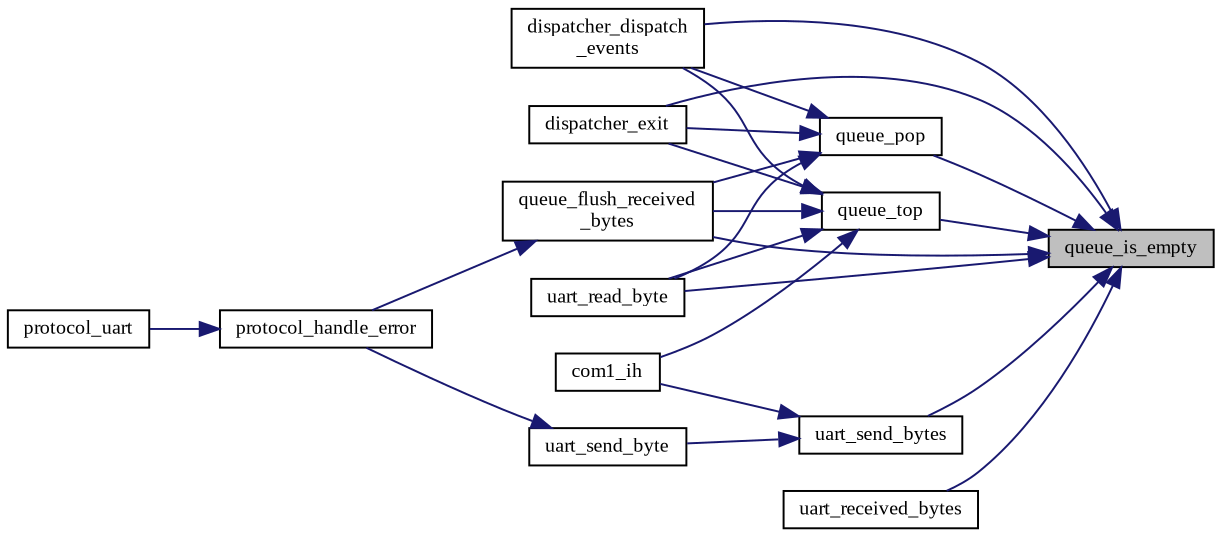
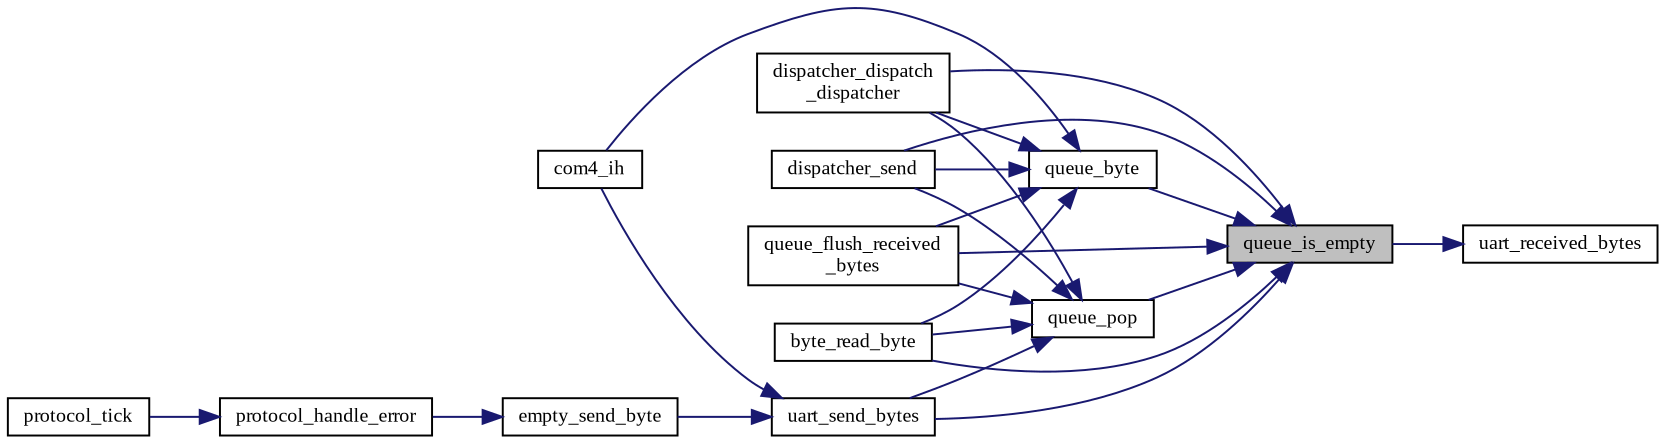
  digraph {
    fontname="Liberation Serif"
    rankdir=RL
    node [color=black fillcolor=white fontname="Liberation Serif" fontsize=10 shape=record style=filled]
    edge [color=midnightblue dir=back fontname="Liberation Serif" fontsize=10 labelfontname=Helvetica labelfontsize=10 style=solid]
    n1 [fillcolor=grey75 fontcolor=black height=0.2 label=queue_is_empty width=0.4]
-   n2 [height=0.2 label="dispatcher_dispatch\l_events" width=0.4]
-   n3 [height=0.2 label=dispatcher_exit width=0.4]
+   n2 [height=0.2 label="dispatcher_dispatch\l_dispatcher" width=0.4]
+   n3 [height=0.2 label=dispatcher_send width=0.4]
    n4 [height=0.2 label=queue_pop width=0.4]
    n5 [height=0.2 label="queue_flush_received\l_bytes" width=0.4]
-   n6 [height=0.2 label=uart_read_byte width=0.4]
+   n6 [height=0.2 label=byte_read_byte width=0.4]
    n7 [height=0.2 label=uart_send_bytes width=0.4]
-   n8 [height=0.2 label=queue_top width=0.4]
+   n8 [height=0.2 label=queue_byte width=0.4]
    n9 [height=0.2 label=uart_received_bytes width=0.4]
    n10 [height=0.2 label=protocol_handle_error width=0.4]
-   n11 [height=0.2 label=com1_ih width=0.4]
-   n12 [height=0.2 label=uart_send_byte width=0.4]
-   n13 [height=0.2 label=protocol_uart width=0.4]
+   n11 [height=0.2 label=com4_ih width=0.4]
+   n12 [height=0.2 label=empty_send_byte width=0.4]
+   n13 [height=0.2 label=protocol_tick width=0.4]
    n1 -> n2
    n1 -> n3
    n1 -> n4
    n1 -> n5
    n1 -> n6
    n1 -> n7
    n1 -> n8
-   n1 -> n9
+   n9 -> n1
    n4 -> n2
    n4 -> n3
    n4 -> n5
    n4 -> n6
-   n5 -> n10
+   n4 -> n7
    n7 -> n11
    n7 -> n12
    n8 -> n2
    n8 -> n3
    n8 -> n5
    n8 -> n6
    n8 -> n11
    n10 -> n13
    n12 -> n10
  }
